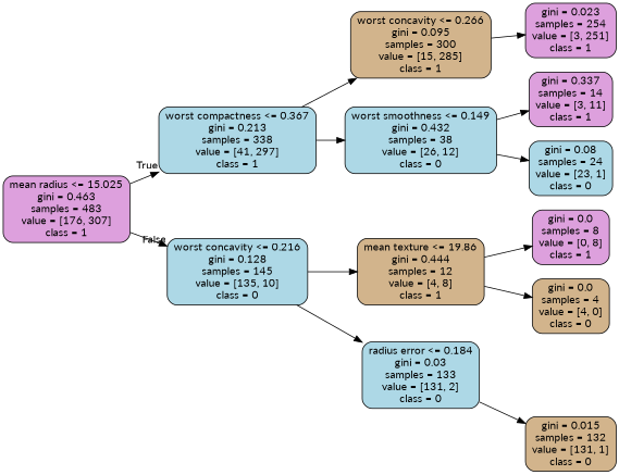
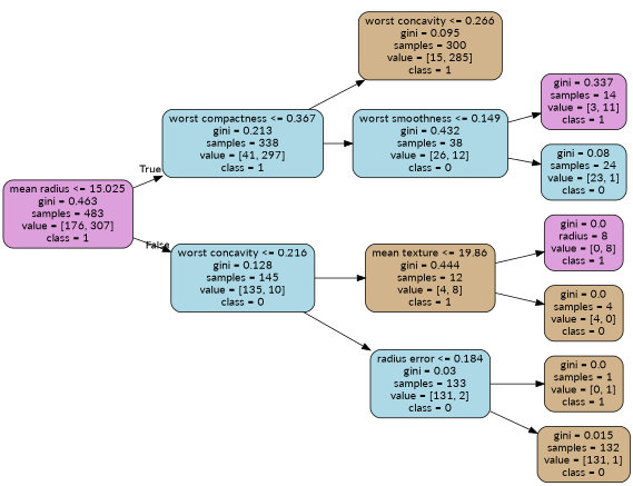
  digraph {
    fontname=Lato
    rankdir=LR
    node [color=black fillcolor=lightblue fontname=Lato shape=box style="filled, rounded"]
    edge [fontname=Lato]
    n1 [fillcolor=plum label="mean radius <= 15.025\ngini = 0.463\nsamples = 483\nvalue = [176, 307]\nclass = 1"]
    n2 [label="worst compactness <= 0.367\ngini = 0.213\nsamples = 338\nvalue = [41, 297]\nclass = 1"]
    n3 [label="worst concavity <= 0.216\ngini = 0.128\nsamples = 145\nvalue = [135, 10]\nclass = 0"]
    n4 [fillcolor=tan label="worst concavity <= 0.266\ngini = 0.095\nsamples = 300\nvalue = [15, 285]\nclass = 1"]
    n5 [label="worst smoothness <= 0.149\ngini = 0.432\nsamples = 38\nvalue = [26, 12]\nclass = 0"]
    n6 [fillcolor=tan label="mean texture <= 19.86\ngini = 0.444\nsamples = 12\nvalue = [4, 8]\nclass = 1"]
    n7 [label="radius error <= 0.184\ngini = 0.03\nsamples = 133\nvalue = [131, 2]\nclass = 0"]
-   n8 [fillcolor=plum label="gini = 0.023\nsamples = 254\nvalue = [3, 251]\nclass = 1"]
    n9 [fillcolor=plum label="gini = 0.337\nsamples = 14\nvalue = [3, 11]\nclass = 1"]
    n10 [label="gini = 0.08\nsamples = 24\nvalue = [23, 1]\nclass = 0"]
-   n11 [fillcolor=plum label="gini = 0.0\nsamples = 8\nvalue = [0, 8]\nclass = 1"]
+   n11 [fillcolor=plum label="gini = 0.0\nradius = 8\nvalue = [0, 8]\nclass = 1"]
    n12 [fillcolor=tan label="gini = 0.0\nsamples = 4\nvalue = [4, 0]\nclass = 0"]
+   n13 [fillcolor=tan label="gini = 0.0\nsamples = 1\nvalue = [0, 1]\nclass = 1"]
    n14 [fillcolor=tan label="gini = 0.015\nsamples = 132\nvalue = [131, 1]\nclass = 0"]
    n1 -> n2 [headlabel=True labelangle=45 labeldistance=2.5]
    n1 -> n3 [headlabel=False labelangle=-45 labeldistance=2.5]
    n2 -> n4
    n2 -> n5
    n3 -> n6
    n3 -> n7
-   n4 -> n8
    n5 -> n9
    n5 -> n10
    n6 -> n11
    n6 -> n12
+   n7 -> n13
    n7 -> n14
  }
